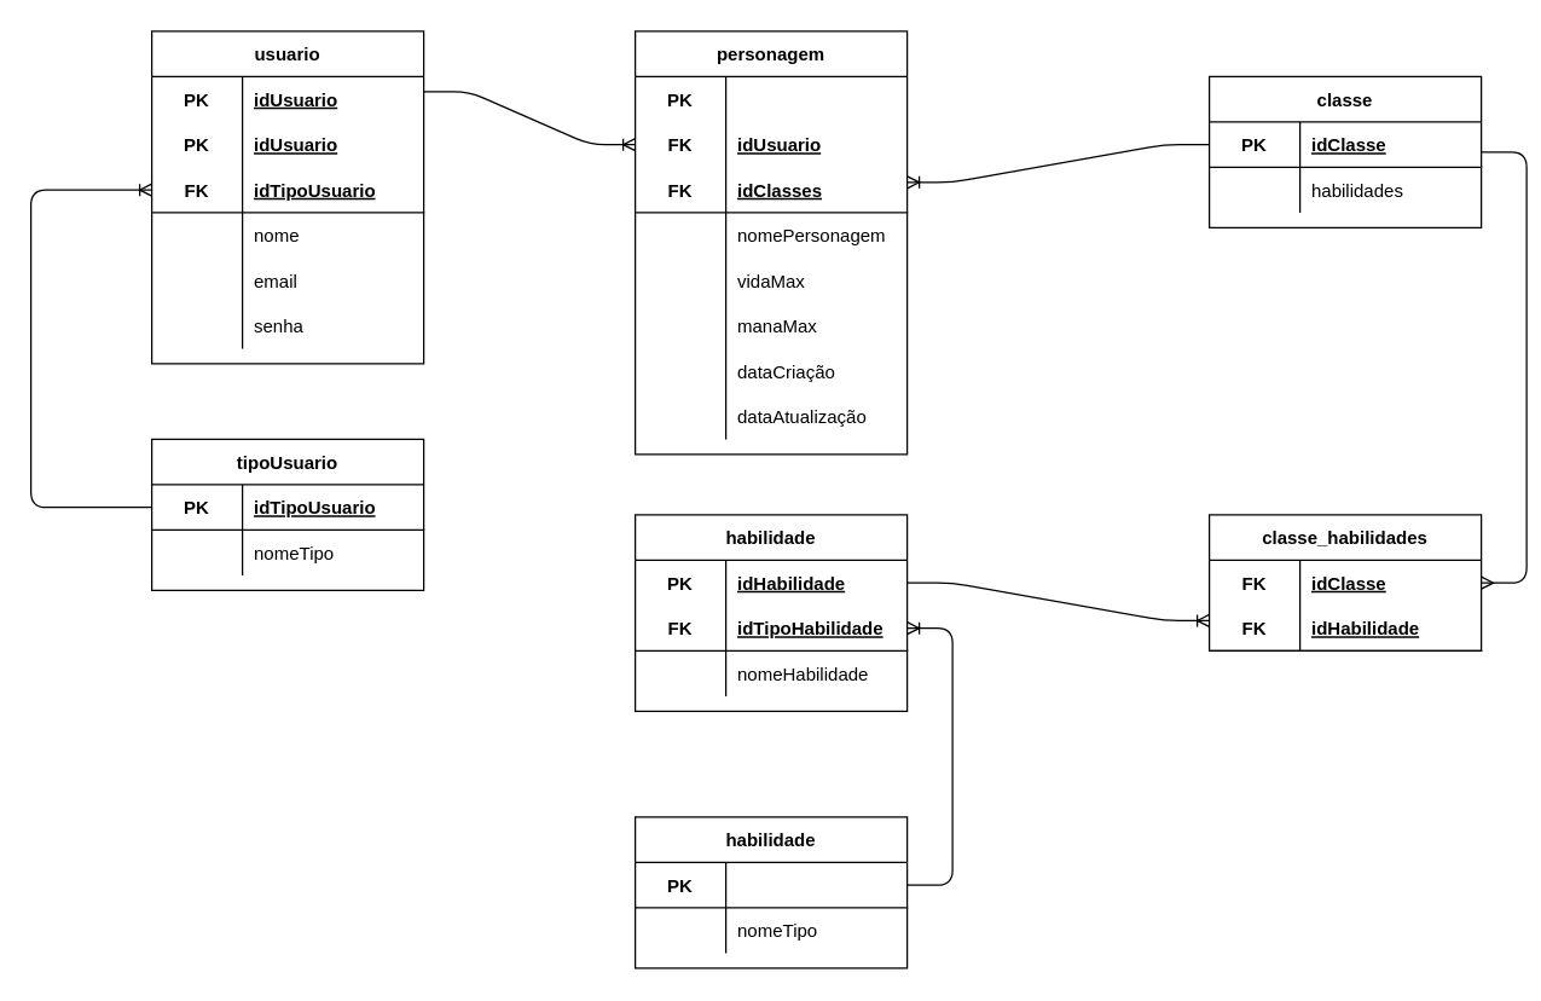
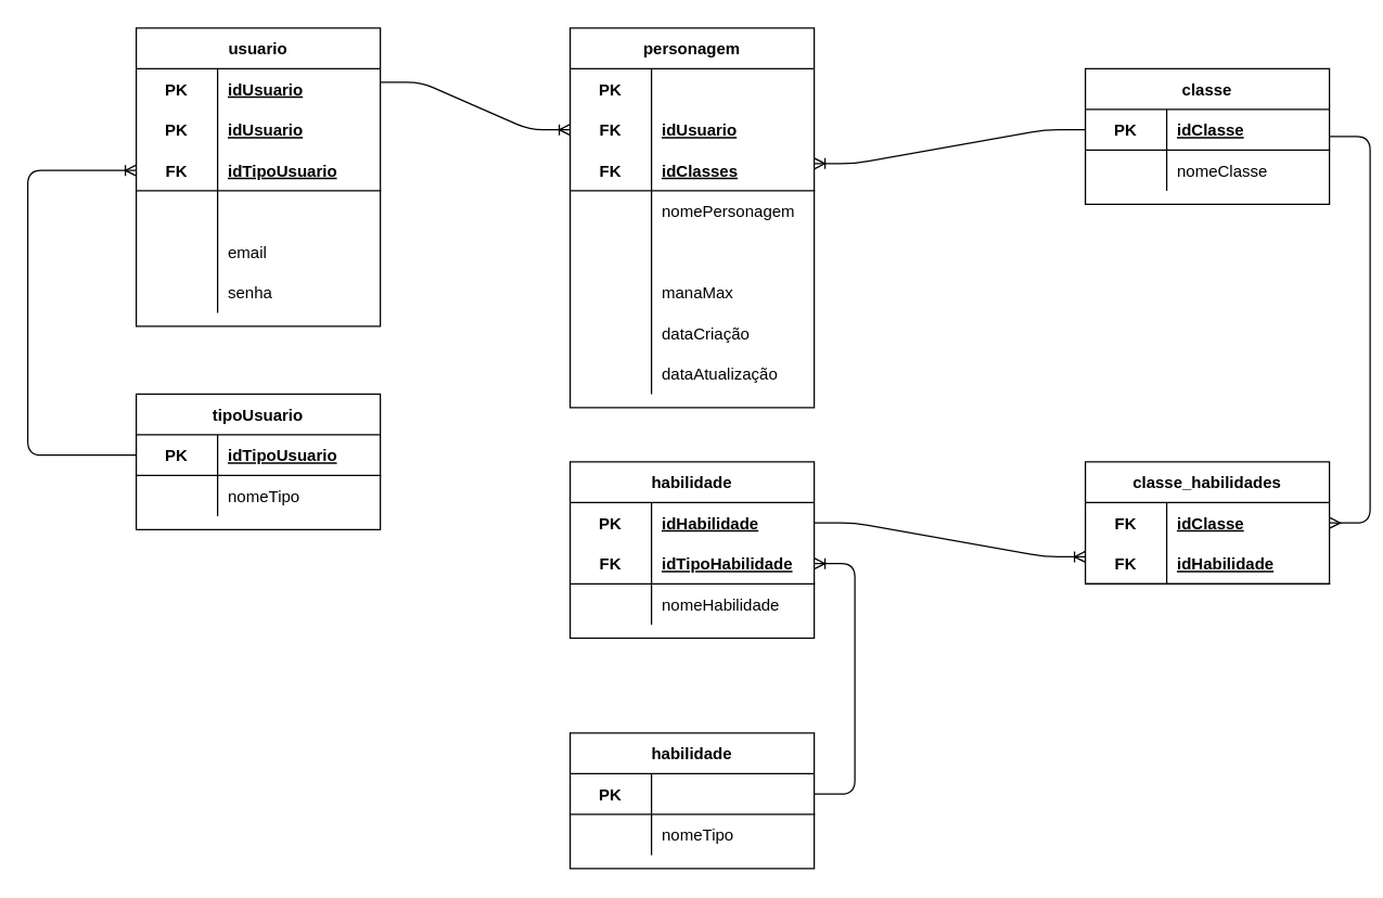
  <mxCell id="0" />
  <mxCell id="1" parent="0" />
  <mxCell id="2" value="personagem" style="shape=table;startSize=30;container=1;collapsible=1;childLayout=tableLayout;fixedRows=1;rowLines=0;fontStyle=1;align=center;resizeLast=1;" parent="1" vertex="1"><mxGeometry x="420" y="20" width="180" height="280" as="geometry" /></mxCell>
  <mxCell id="3" value="" style="shape=partialRectangle;collapsible=0;dropTarget=0;pointerEvents=0;fillColor=none;top=0;left=0;bottom=0;right=0;points=[[0,0.5],[1,0.5]];portConstraint=eastwest;" parent="2" vertex="1"><mxGeometry y="30" width="180" height="30" as="geometry" /></mxCell>
  <mxCell id="4" value="PK" style="shape=partialRectangle;connectable=0;fillColor=none;top=0;left=0;bottom=0;right=0;fontStyle=1;overflow=hidden;" parent="3" vertex="1"><mxGeometry width="60" height="30" as="geometry" /></mxCell>
  <mxCell id="5" value="" style="shape=partialRectangle;collapsible=0;dropTarget=0;pointerEvents=0;fillColor=none;top=0;left=0;bottom=0;right=0;points=[[0,0.5],[1,0.5]];portConstraint=eastwest;" vertex="1" parent="2"><mxGeometry y="60" width="180" height="30" as="geometry" /></mxCell>
  <mxCell id="6" value="FK" style="shape=partialRectangle;connectable=0;fillColor=none;top=0;left=0;bottom=0;right=0;fontStyle=1;overflow=hidden;" vertex="1" parent="5"><mxGeometry width="60" height="30" as="geometry" /></mxCell>
  <mxCell id="7" value="idUsuario" style="shape=partialRectangle;connectable=0;fillColor=none;top=0;left=0;bottom=0;right=0;align=left;spacingLeft=6;fontStyle=5;overflow=hidden;" vertex="1" parent="5"><mxGeometry x="60" width="120" height="30" as="geometry" /></mxCell>
  <mxCell id="8" value="" style="shape=partialRectangle;collapsible=0;dropTarget=0;pointerEvents=0;fillColor=none;top=0;left=0;bottom=1;right=0;points=[[0,0.5],[1,0.5]];portConstraint=eastwest;" parent="2" vertex="1"><mxGeometry y="90" width="180" height="30" as="geometry" /></mxCell>
  <mxCell id="9" value="FK" style="shape=partialRectangle;connectable=0;fillColor=none;top=0;left=0;bottom=0;right=0;fontStyle=1;overflow=hidden;" parent="8" vertex="1"><mxGeometry width="60" height="30" as="geometry" /></mxCell>
  <mxCell id="10" value="idClasses" style="shape=partialRectangle;connectable=0;fillColor=none;top=0;left=0;bottom=0;right=0;align=left;spacingLeft=6;fontStyle=5;overflow=hidden;" parent="8" vertex="1"><mxGeometry x="60" width="120" height="30" as="geometry" /></mxCell>
  <mxCell id="11" value="" style="shape=partialRectangle;collapsible=0;dropTarget=0;pointerEvents=0;fillColor=none;top=0;left=0;bottom=0;right=0;points=[[0,0.5],[1,0.5]];portConstraint=eastwest;" parent="2" vertex="1"><mxGeometry y="120" width="180" height="30" as="geometry" /></mxCell>
  <mxCell id="12" value="" style="shape=partialRectangle;connectable=0;fillColor=none;top=0;left=0;bottom=0;right=0;editable=1;overflow=hidden;" parent="11" vertex="1"><mxGeometry width="60" height="30" as="geometry" /></mxCell>
  <mxCell id="13" value="nomePersonagem" style="shape=partialRectangle;connectable=0;fillColor=none;top=0;left=0;bottom=0;right=0;align=left;spacingLeft=6;overflow=hidden;" parent="11" vertex="1"><mxGeometry x="60" width="120" height="30" as="geometry" /></mxCell>
  <mxCell id="14" value="" style="shape=partialRectangle;collapsible=0;dropTarget=0;pointerEvents=0;fillColor=none;top=0;left=0;bottom=0;right=0;points=[[0,0.5],[1,0.5]];portConstraint=eastwest;" parent="2" vertex="1"><mxGeometry y="150" width="180" height="30" as="geometry" /></mxCell>
  <mxCell id="15" value="" style="shape=partialRectangle;connectable=0;fillColor=none;top=0;left=0;bottom=0;right=0;editable=1;overflow=hidden;" parent="14" vertex="1"><mxGeometry width="60" height="30" as="geometry" /></mxCell>
- <mxCell id="16" value="vidaMax" style="shape=partialRectangle;connectable=0;fillColor=none;top=0;left=0;bottom=0;right=0;align=left;spacingLeft=6;overflow=hidden;" parent="14" vertex="1"><mxGeometry x="60" width="120" height="30" as="geometry" /></mxCell>
  <mxCell id="17" value="" style="shape=partialRectangle;collapsible=0;dropTarget=0;pointerEvents=0;fillColor=none;top=0;left=0;bottom=0;right=0;points=[[0,0.5],[1,0.5]];portConstraint=eastwest;" parent="2" vertex="1"><mxGeometry y="180" width="180" height="30" as="geometry" /></mxCell>
  <mxCell id="18" value="" style="shape=partialRectangle;connectable=0;fillColor=none;top=0;left=0;bottom=0;right=0;editable=1;overflow=hidden;" parent="17" vertex="1"><mxGeometry width="60" height="30" as="geometry" /></mxCell>
  <mxCell id="19" value="manaMax" style="shape=partialRectangle;connectable=0;fillColor=none;top=0;left=0;bottom=0;right=0;align=left;spacingLeft=6;overflow=hidden;" parent="17" vertex="1"><mxGeometry x="60" width="120" height="30" as="geometry" /></mxCell>
  <mxCell id="20" value="" style="shape=partialRectangle;collapsible=0;dropTarget=0;pointerEvents=0;fillColor=none;top=0;left=0;bottom=0;right=0;points=[[0,0.5],[1,0.5]];portConstraint=eastwest;" parent="2" vertex="1"><mxGeometry y="210" width="180" height="30" as="geometry" /></mxCell>
  <mxCell id="21" value="" style="shape=partialRectangle;connectable=0;fillColor=none;top=0;left=0;bottom=0;right=0;editable=1;overflow=hidden;" parent="20" vertex="1"><mxGeometry width="60" height="30" as="geometry" /></mxCell>
  <mxCell id="22" value="dataCriação" style="shape=partialRectangle;connectable=0;fillColor=none;top=0;left=0;bottom=0;right=0;align=left;spacingLeft=6;overflow=hidden;" parent="20" vertex="1"><mxGeometry x="60" width="120" height="30" as="geometry" /></mxCell>
  <mxCell id="23" value="" style="shape=partialRectangle;collapsible=0;dropTarget=0;pointerEvents=0;fillColor=none;top=0;left=0;bottom=0;right=0;points=[[0,0.5],[1,0.5]];portConstraint=eastwest;" parent="2" vertex="1"><mxGeometry y="240" width="180" height="30" as="geometry" /></mxCell>
  <mxCell id="24" value="" style="shape=partialRectangle;connectable=0;fillColor=none;top=0;left=0;bottom=0;right=0;editable=1;overflow=hidden;" parent="23" vertex="1"><mxGeometry width="60" height="30" as="geometry" /></mxCell>
  <mxCell id="25" value="dataAtualização" style="shape=partialRectangle;connectable=0;fillColor=none;top=0;left=0;bottom=0;right=0;align=left;spacingLeft=6;overflow=hidden;" parent="23" vertex="1"><mxGeometry x="60" width="120" height="30" as="geometry" /></mxCell>
  <mxCell id="26" value="classe" style="shape=table;startSize=30;container=1;collapsible=1;childLayout=tableLayout;fixedRows=1;rowLines=0;fontStyle=1;align=center;resizeLast=1;" parent="1" vertex="1"><mxGeometry x="800" y="50" width="180" height="100" as="geometry" /></mxCell>
  <mxCell id="27" value="" style="shape=partialRectangle;collapsible=0;dropTarget=0;pointerEvents=0;fillColor=none;top=0;left=0;bottom=1;right=0;points=[[0,0.5],[1,0.5]];portConstraint=eastwest;" parent="26" vertex="1"><mxGeometry y="30" width="180" height="30" as="geometry" /></mxCell>
  <mxCell id="28" value="PK" style="shape=partialRectangle;connectable=0;fillColor=none;top=0;left=0;bottom=0;right=0;fontStyle=1;overflow=hidden;" parent="27" vertex="1"><mxGeometry width="60" height="30" as="geometry" /></mxCell>
  <mxCell id="29" value="idClasse" style="shape=partialRectangle;connectable=0;fillColor=none;top=0;left=0;bottom=0;right=0;align=left;spacingLeft=6;fontStyle=5;overflow=hidden;" parent="27" vertex="1"><mxGeometry x="60" width="120" height="30" as="geometry" /></mxCell>
  <mxCell id="30" value="" style="shape=partialRectangle;collapsible=0;dropTarget=0;pointerEvents=0;fillColor=none;top=0;left=0;bottom=0;right=0;points=[[0,0.5],[1,0.5]];portConstraint=eastwest;" parent="26" vertex="1"><mxGeometry y="60" width="180" height="30" as="geometry" /></mxCell>
  <mxCell id="31" value="" style="shape=partialRectangle;connectable=0;fillColor=none;top=0;left=0;bottom=0;right=0;editable=1;overflow=hidden;" parent="30" vertex="1"><mxGeometry width="60" height="30" as="geometry" /></mxCell>
- <mxCell id="32" value="habilidades" style="shape=partialRectangle;connectable=0;fillColor=none;top=0;left=0;bottom=0;right=0;align=left;spacingLeft=6;overflow=hidden;" parent="30" vertex="1"><mxGeometry x="60" width="120" height="30" as="geometry" /></mxCell>
+ <mxCell id="32" value="nomeClasse" style="shape=partialRectangle;connectable=0;fillColor=none;top=0;left=0;bottom=0;right=0;align=left;spacingLeft=6;overflow=hidden;" parent="30" vertex="1"><mxGeometry x="60" width="120" height="30" as="geometry" /></mxCell>
  <mxCell id="33" value="" style="edgeStyle=entityRelationEdgeStyle;fontSize=12;html=1;endArrow=ERoneToMany;entryX=1;entryY=0.333;entryDx=0;entryDy=0;entryPerimeter=0;exitX=0;exitY=0.5;exitDx=0;exitDy=0;" parent="1" source="27" target="8" edge="1"><mxGeometry width="100" height="100" relative="1" as="geometry"><mxPoint x="700" y="310" as="sourcePoint" /><mxPoint x="800" y="210" as="targetPoint" /></mxGeometry></mxCell>
  <mxCell id="34" value="habilidade" style="shape=table;startSize=30;container=1;collapsible=1;childLayout=tableLayout;fixedRows=1;rowLines=0;fontStyle=1;align=center;resizeLast=1;" parent="1" vertex="1"><mxGeometry x="420" y="340" width="180" height="130" as="geometry" /></mxCell>
  <mxCell id="35" value="" style="shape=partialRectangle;collapsible=0;dropTarget=0;pointerEvents=0;fillColor=none;top=0;left=0;bottom=0;right=0;points=[[0,0.5],[1,0.5]];portConstraint=eastwest;" parent="34" vertex="1"><mxGeometry y="30" width="180" height="30" as="geometry" /></mxCell>
  <mxCell id="36" value="PK" style="shape=partialRectangle;connectable=0;fillColor=none;top=0;left=0;bottom=0;right=0;fontStyle=1;overflow=hidden;" parent="35" vertex="1"><mxGeometry width="60" height="30" as="geometry" /></mxCell>
  <mxCell id="37" value="idHabilidade" style="shape=partialRectangle;connectable=0;fillColor=none;top=0;left=0;bottom=0;right=0;align=left;spacingLeft=6;fontStyle=5;overflow=hidden;" parent="35" vertex="1"><mxGeometry x="60" width="120" height="30" as="geometry" /></mxCell>
  <mxCell id="38" value="" style="shape=partialRectangle;collapsible=0;dropTarget=0;pointerEvents=0;fillColor=none;top=0;left=0;bottom=1;right=0;points=[[0,0.5],[1,0.5]];portConstraint=eastwest;" parent="34" vertex="1"><mxGeometry y="60" width="180" height="30" as="geometry" /></mxCell>
  <mxCell id="39" value="FK" style="shape=partialRectangle;connectable=0;fillColor=none;top=0;left=0;bottom=0;right=0;fontStyle=1;overflow=hidden;" parent="38" vertex="1"><mxGeometry width="60" height="30" as="geometry" /></mxCell>
  <mxCell id="40" value="idTipoHabilidade" style="shape=partialRectangle;connectable=0;fillColor=none;top=0;left=0;bottom=0;right=0;align=left;spacingLeft=6;fontStyle=5;overflow=hidden;" parent="38" vertex="1"><mxGeometry x="60" width="120" height="30" as="geometry" /></mxCell>
  <mxCell id="41" value="" style="shape=partialRectangle;collapsible=0;dropTarget=0;pointerEvents=0;fillColor=none;top=0;left=0;bottom=0;right=0;points=[[0,0.5],[1,0.5]];portConstraint=eastwest;" parent="34" vertex="1"><mxGeometry y="90" width="180" height="30" as="geometry" /></mxCell>
  <mxCell id="42" value="" style="shape=partialRectangle;connectable=0;fillColor=none;top=0;left=0;bottom=0;right=0;editable=1;overflow=hidden;" parent="41" vertex="1"><mxGeometry width="60" height="30" as="geometry" /></mxCell>
  <mxCell id="43" value="nomeHabilidade" style="shape=partialRectangle;connectable=0;fillColor=none;top=0;left=0;bottom=0;right=0;align=left;spacingLeft=6;overflow=hidden;" parent="41" vertex="1"><mxGeometry x="60" width="120" height="30" as="geometry" /></mxCell>
  <mxCell id="44" value="classe_habilidades" style="shape=table;startSize=30;container=1;collapsible=1;childLayout=tableLayout;fixedRows=1;rowLines=0;fontStyle=1;align=center;resizeLast=1;" parent="1" vertex="1"><mxGeometry x="800" y="340" width="180" height="90" as="geometry" /></mxCell>
  <mxCell id="45" value="" style="shape=partialRectangle;collapsible=0;dropTarget=0;pointerEvents=0;fillColor=none;top=0;left=0;bottom=0;right=0;points=[[0,0.5],[1,0.5]];portConstraint=eastwest;" parent="44" vertex="1"><mxGeometry y="30" width="180" height="30" as="geometry" /></mxCell>
  <mxCell id="46" value="FK" style="shape=partialRectangle;connectable=0;fillColor=none;top=0;left=0;bottom=0;right=0;fontStyle=1;overflow=hidden;" parent="45" vertex="1"><mxGeometry width="60" height="30" as="geometry" /></mxCell>
  <mxCell id="47" value="idClasse" style="shape=partialRectangle;connectable=0;fillColor=none;top=0;left=0;bottom=0;right=0;align=left;spacingLeft=6;fontStyle=5;overflow=hidden;" parent="45" vertex="1"><mxGeometry x="60" width="120" height="30" as="geometry" /></mxCell>
  <mxCell id="48" value="" style="shape=partialRectangle;collapsible=0;dropTarget=0;pointerEvents=0;fillColor=none;top=0;left=0;bottom=1;right=0;points=[[0,0.5],[1,0.5]];portConstraint=eastwest;" parent="44" vertex="1"><mxGeometry y="60" width="180" height="30" as="geometry" /></mxCell>
  <mxCell id="49" value="FK" style="shape=partialRectangle;connectable=0;fillColor=none;top=0;left=0;bottom=0;right=0;fontStyle=1;overflow=hidden;" parent="48" vertex="1"><mxGeometry width="60" height="30" as="geometry" /></mxCell>
  <mxCell id="50" value="idHabilidade" style="shape=partialRectangle;connectable=0;fillColor=none;top=0;left=0;bottom=0;right=0;align=left;spacingLeft=6;fontStyle=5;overflow=hidden;" parent="48" vertex="1"><mxGeometry x="60" width="120" height="30" as="geometry" /></mxCell>
  <mxCell id="51" value="" style="edgeStyle=entityRelationEdgeStyle;fontSize=12;html=1;endArrow=ERmany;entryX=1;entryY=0.5;entryDx=0;entryDy=0;" parent="1" target="45" edge="1"><mxGeometry width="100" height="100" relative="1" as="geometry"><mxPoint x="980" y="100" as="sourcePoint" /><mxPoint x="1080" y="0" as="targetPoint" /></mxGeometry></mxCell>
  <mxCell id="52" value="habilidade" style="shape=table;startSize=30;container=1;collapsible=1;childLayout=tableLayout;fixedRows=1;rowLines=0;fontStyle=1;align=center;resizeLast=1;" parent="1" vertex="1"><mxGeometry x="420" y="540" width="180" height="100" as="geometry" /></mxCell>
  <mxCell id="53" value="" style="shape=partialRectangle;collapsible=0;dropTarget=0;pointerEvents=0;fillColor=none;top=0;left=0;bottom=1;right=0;points=[[0,0.5],[1,0.5]];portConstraint=eastwest;" parent="52" vertex="1"><mxGeometry y="30" width="180" height="30" as="geometry" /></mxCell>
  <mxCell id="54" value="PK" style="shape=partialRectangle;connectable=0;fillColor=none;top=0;left=0;bottom=0;right=0;fontStyle=1;overflow=hidden;" parent="53" vertex="1"><mxGeometry width="60" height="30" as="geometry" /></mxCell>
  <mxCell id="55" value="" style="shape=partialRectangle;collapsible=0;dropTarget=0;pointerEvents=0;fillColor=none;top=0;left=0;bottom=0;right=0;points=[[0,0.5],[1,0.5]];portConstraint=eastwest;" parent="52" vertex="1"><mxGeometry y="60" width="180" height="30" as="geometry" /></mxCell>
  <mxCell id="56" value="" style="shape=partialRectangle;connectable=0;fillColor=none;top=0;left=0;bottom=0;right=0;editable=1;overflow=hidden;" parent="55" vertex="1"><mxGeometry width="60" height="30" as="geometry" /></mxCell>
  <mxCell id="57" value="nomeTipo" style="shape=partialRectangle;connectable=0;fillColor=none;top=0;left=0;bottom=0;right=0;align=left;spacingLeft=6;overflow=hidden;" parent="55" vertex="1"><mxGeometry x="60" width="120" height="30" as="geometry" /></mxCell>
  <mxCell id="58" value="" style="edgeStyle=entityRelationEdgeStyle;fontSize=12;html=1;endArrow=ERoneToMany;exitX=1;exitY=0.5;exitDx=0;exitDy=0;" parent="1" source="35" edge="1"><mxGeometry width="100" height="100" relative="1" as="geometry"><mxPoint x="700" y="510" as="sourcePoint" /><mxPoint x="800" y="410" as="targetPoint" /></mxGeometry></mxCell>
  <mxCell id="59" value="" style="edgeStyle=entityRelationEdgeStyle;fontSize=12;html=1;endArrow=ERoneToMany;entryX=1;entryY=0.5;entryDx=0;entryDy=0;exitX=1;exitY=0.5;exitDx=0;exitDy=0;" parent="1" source="53" target="38" edge="1"><mxGeometry width="100" height="100" relative="1" as="geometry"><mxPoint x="600" y="630" as="sourcePoint" /><mxPoint x="700" y="530" as="targetPoint" /></mxGeometry></mxCell>
  <mxCell id="60" value="usuario" style="shape=table;startSize=30;container=1;collapsible=1;childLayout=tableLayout;fixedRows=1;rowLines=0;fontStyle=1;align=center;resizeLast=1;" vertex="1" parent="1"><mxGeometry x="100" y="20" width="180" height="220" as="geometry" /></mxCell>
  <mxCell id="61" value="" style="shape=partialRectangle;collapsible=0;dropTarget=0;pointerEvents=0;fillColor=none;top=0;left=0;bottom=0;right=0;points=[[0,0.5],[1,0.5]];portConstraint=eastwest;" vertex="1" parent="60"><mxGeometry y="30" width="180" height="30" as="geometry" /></mxCell>
  <mxCell id="62" value="PK" style="shape=partialRectangle;connectable=0;fillColor=none;top=0;left=0;bottom=0;right=0;fontStyle=1;overflow=hidden;" vertex="1" parent="61"><mxGeometry width="60" height="30" as="geometry" /></mxCell>
  <mxCell id="63" value="idUsuario" style="shape=partialRectangle;connectable=0;fillColor=none;top=0;left=0;bottom=0;right=0;align=left;spacingLeft=6;fontStyle=5;overflow=hidden;" vertex="1" parent="61"><mxGeometry x="60" width="120" height="30" as="geometry" /></mxCell>
  <mxCell id="64" value="" style="shape=partialRectangle;collapsible=0;dropTarget=0;pointerEvents=0;fillColor=none;top=0;left=0;bottom=0;right=0;points=[[0,0.5],[1,0.5]];portConstraint=eastwest;" vertex="1" parent="60"><mxGeometry y="60" width="180" height="30" as="geometry" /></mxCell>
  <mxCell id="65" value="PK" style="shape=partialRectangle;connectable=0;fillColor=none;top=0;left=0;bottom=0;right=0;fontStyle=1;overflow=hidden;" vertex="1" parent="64"><mxGeometry width="60" height="30" as="geometry" /></mxCell>
  <mxCell id="66" value="idUsuario" style="shape=partialRectangle;connectable=0;fillColor=none;top=0;left=0;bottom=0;right=0;align=left;spacingLeft=6;fontStyle=5;overflow=hidden;" vertex="1" parent="64"><mxGeometry x="60" width="120" height="30" as="geometry" /></mxCell>
  <mxCell id="67" value="" style="shape=partialRectangle;collapsible=0;dropTarget=0;pointerEvents=0;fillColor=none;top=0;left=0;bottom=1;right=0;points=[[0,0.5],[1,0.5]];portConstraint=eastwest;" vertex="1" parent="60"><mxGeometry y="90" width="180" height="30" as="geometry" /></mxCell>
  <mxCell id="68" value="FK" style="shape=partialRectangle;connectable=0;fillColor=none;top=0;left=0;bottom=0;right=0;fontStyle=1;overflow=hidden;" vertex="1" parent="67"><mxGeometry width="60" height="30" as="geometry" /></mxCell>
  <mxCell id="69" value="idTipoUsuario" style="shape=partialRectangle;connectable=0;fillColor=none;top=0;left=0;bottom=0;right=0;align=left;spacingLeft=6;fontStyle=5;overflow=hidden;" vertex="1" parent="67"><mxGeometry x="60" width="120" height="30" as="geometry" /></mxCell>
  <mxCell id="70" value="" style="shape=partialRectangle;collapsible=0;dropTarget=0;pointerEvents=0;fillColor=none;top=0;left=0;bottom=0;right=0;points=[[0,0.5],[1,0.5]];portConstraint=eastwest;" vertex="1" parent="60"><mxGeometry y="120" width="180" height="30" as="geometry" /></mxCell>
  <mxCell id="71" value="" style="shape=partialRectangle;connectable=0;fillColor=none;top=0;left=0;bottom=0;right=0;editable=1;overflow=hidden;" vertex="1" parent="70"><mxGeometry width="60" height="30" as="geometry" /></mxCell>
- <mxCell id="72" value="nome" style="shape=partialRectangle;connectable=0;fillColor=none;top=0;left=0;bottom=0;right=0;align=left;spacingLeft=6;overflow=hidden;" vertex="1" parent="70"><mxGeometry x="60" width="120" height="30" as="geometry" /></mxCell>
  <mxCell id="73" value="" style="shape=partialRectangle;collapsible=0;dropTarget=0;pointerEvents=0;fillColor=none;top=0;left=0;bottom=0;right=0;points=[[0,0.5],[1,0.5]];portConstraint=eastwest;" vertex="1" parent="60"><mxGeometry y="150" width="180" height="30" as="geometry" /></mxCell>
  <mxCell id="74" value="" style="shape=partialRectangle;connectable=0;fillColor=none;top=0;left=0;bottom=0;right=0;editable=1;overflow=hidden;" vertex="1" parent="73"><mxGeometry width="60" height="30" as="geometry" /></mxCell>
  <mxCell id="75" value="email" style="shape=partialRectangle;connectable=0;fillColor=none;top=0;left=0;bottom=0;right=0;align=left;spacingLeft=6;overflow=hidden;" vertex="1" parent="73"><mxGeometry x="60" width="120" height="30" as="geometry" /></mxCell>
  <mxCell id="76" value="" style="shape=partialRectangle;collapsible=0;dropTarget=0;pointerEvents=0;fillColor=none;top=0;left=0;bottom=0;right=0;points=[[0,0.5],[1,0.5]];portConstraint=eastwest;" vertex="1" parent="60"><mxGeometry y="180" width="180" height="30" as="geometry" /></mxCell>
  <mxCell id="77" value="" style="shape=partialRectangle;connectable=0;fillColor=none;top=0;left=0;bottom=0;right=0;editable=1;overflow=hidden;" vertex="1" parent="76"><mxGeometry width="60" height="30" as="geometry" /></mxCell>
  <mxCell id="78" value="senha" style="shape=partialRectangle;connectable=0;fillColor=none;top=0;left=0;bottom=0;right=0;align=left;spacingLeft=6;overflow=hidden;" vertex="1" parent="76"><mxGeometry x="60" width="120" height="30" as="geometry" /></mxCell>
  <mxCell id="79" value="tipoUsuario" style="shape=table;startSize=30;container=1;collapsible=1;childLayout=tableLayout;fixedRows=1;rowLines=0;fontStyle=1;align=center;resizeLast=1;" vertex="1" parent="1"><mxGeometry x="100" y="290" width="180" height="100" as="geometry" /></mxCell>
  <mxCell id="80" value="" style="shape=partialRectangle;collapsible=0;dropTarget=0;pointerEvents=0;fillColor=none;top=0;left=0;bottom=1;right=0;points=[[0,0.5],[1,0.5]];portConstraint=eastwest;" vertex="1" parent="79"><mxGeometry y="30" width="180" height="30" as="geometry" /></mxCell>
  <mxCell id="81" value="PK" style="shape=partialRectangle;connectable=0;fillColor=none;top=0;left=0;bottom=0;right=0;fontStyle=1;overflow=hidden;" vertex="1" parent="80"><mxGeometry width="60" height="30" as="geometry" /></mxCell>
  <mxCell id="82" value="idTipoUsuario" style="shape=partialRectangle;connectable=0;fillColor=none;top=0;left=0;bottom=0;right=0;align=left;spacingLeft=6;fontStyle=5;overflow=hidden;" vertex="1" parent="80"><mxGeometry x="60" width="120" height="30" as="geometry" /></mxCell>
  <mxCell id="83" value="" style="shape=partialRectangle;collapsible=0;dropTarget=0;pointerEvents=0;fillColor=none;top=0;left=0;bottom=0;right=0;points=[[0,0.5],[1,0.5]];portConstraint=eastwest;" vertex="1" parent="79"><mxGeometry y="60" width="180" height="30" as="geometry" /></mxCell>
  <mxCell id="84" value="" style="shape=partialRectangle;connectable=0;fillColor=none;top=0;left=0;bottom=0;right=0;editable=1;overflow=hidden;" vertex="1" parent="83"><mxGeometry width="60" height="30" as="geometry" /></mxCell>
  <mxCell id="85" value="nomeTipo" style="shape=partialRectangle;connectable=0;fillColor=none;top=0;left=0;bottom=0;right=0;align=left;spacingLeft=6;overflow=hidden;" vertex="1" parent="83"><mxGeometry x="60" width="120" height="30" as="geometry" /></mxCell>
  <mxCell id="86" value="" style="edgeStyle=entityRelationEdgeStyle;fontSize=12;html=1;endArrow=ERoneToMany;entryX=0;entryY=0.5;entryDx=0;entryDy=0;" edge="1" parent="1" target="5"><mxGeometry width="100" height="100" relative="1" as="geometry"><mxPoint x="280" y="60" as="sourcePoint" /><mxPoint x="380" y="-40" as="targetPoint" /></mxGeometry></mxCell>
  <mxCell id="87" value="" style="fontSize=12;html=1;endArrow=ERoneToMany;exitX=0;exitY=0.5;exitDx=0;exitDy=0;edgeStyle=orthogonalEdgeStyle;" edge="1" parent="1" source="80" target="67"><mxGeometry width="100" height="100" relative="1" as="geometry"><mxPoint x="0" y="350" as="sourcePoint" /><mxPoint x="100" y="110" as="targetPoint" /><Array as="points"><mxPoint x="20" y="335" /><mxPoint x="20" y="125" /></Array></mxGeometry></mxCell>
